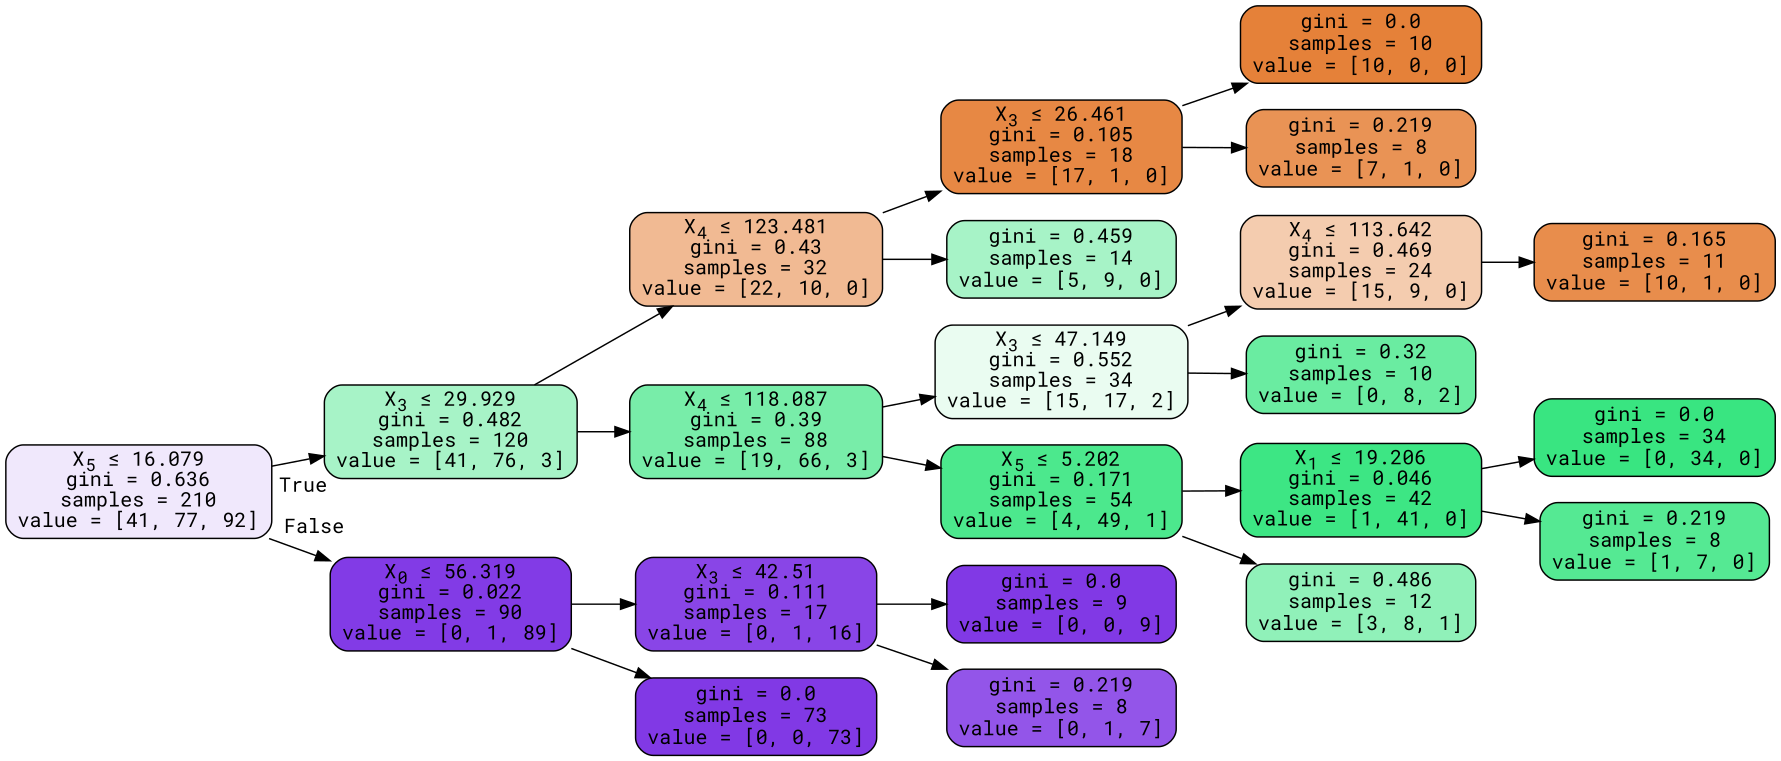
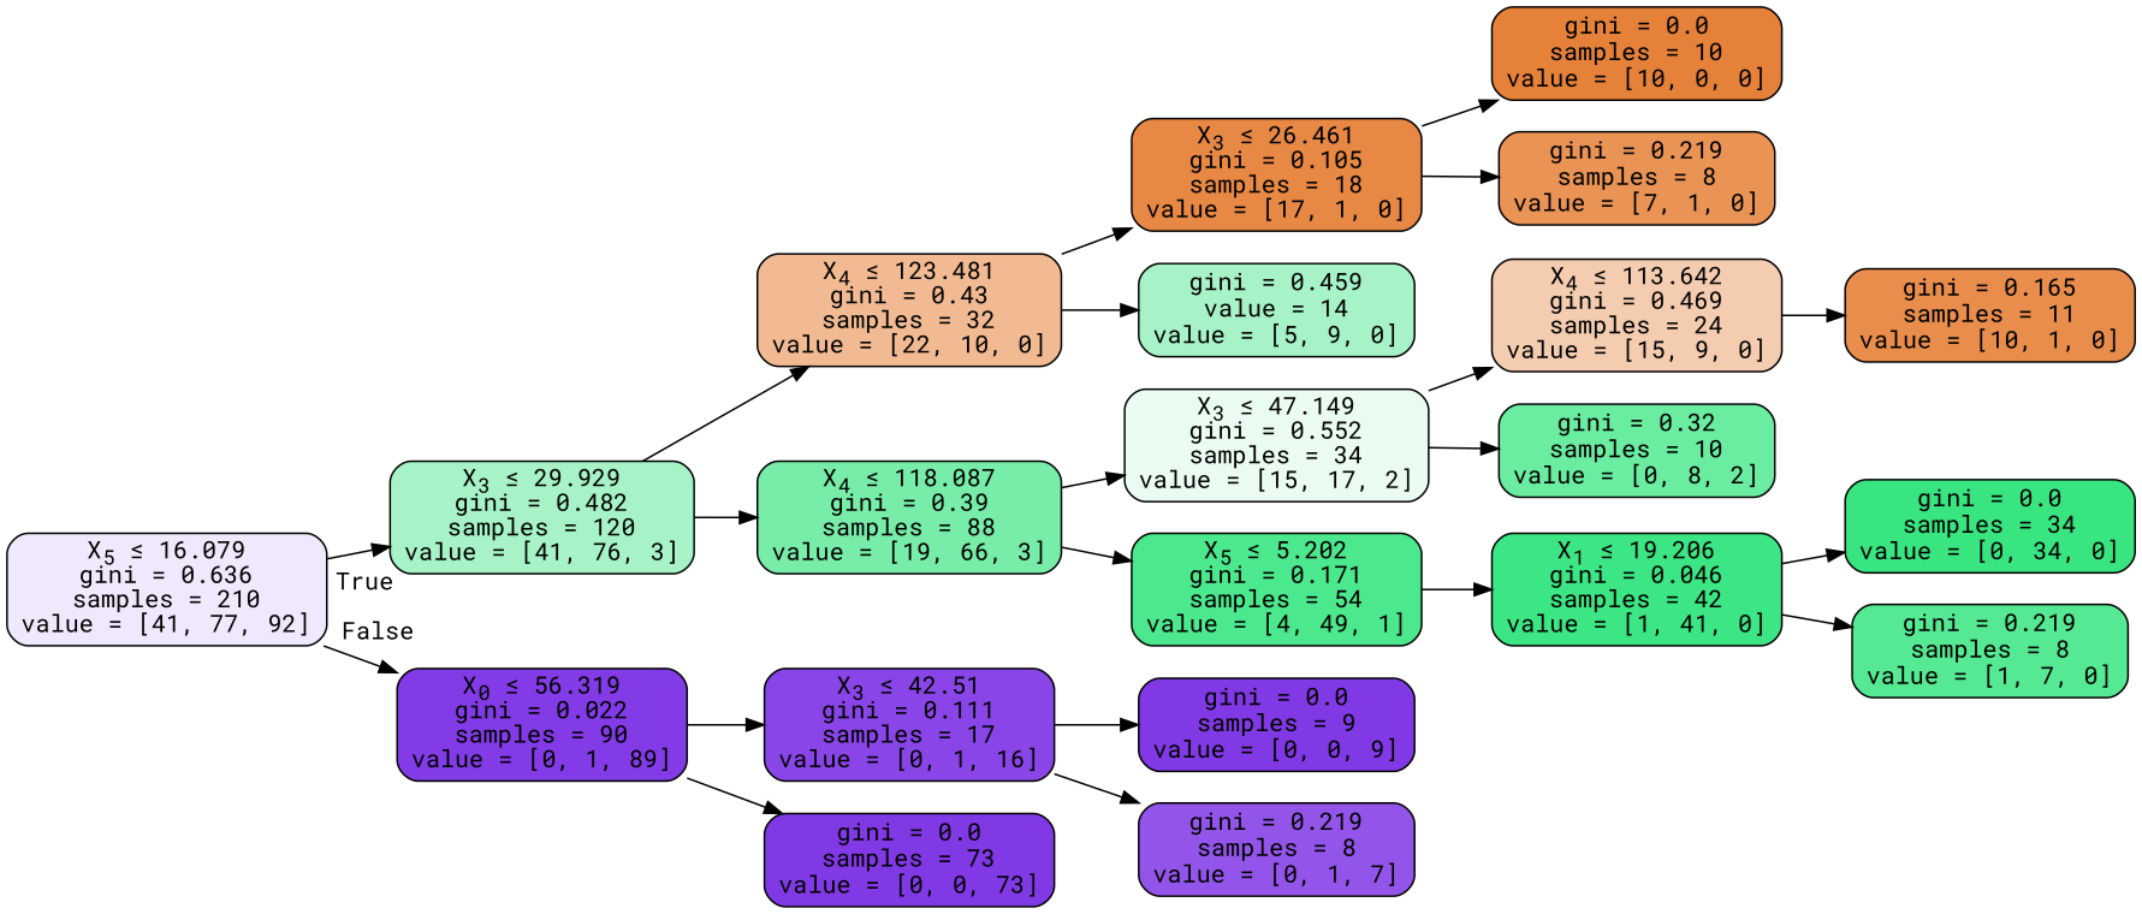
  digraph {
    fontname="Roboto Mono"
    rankdir=LR
    node [color=black fillcolor="#39e58171" fontname="Roboto Mono" shape=box style="filled, rounded"]
    edge [fontname="Roboto Mono"]
    n1 [fillcolor="#8139e51d" label=<X<SUB>5</SUB> &le; 16.079<br/>gini = 0.636<br/>samples = 210<br/>value = [41, 77, 92]>]
    n2 [label=<X<SUB>3</SUB> &le; 29.929<br/>gini = 0.482<br/>samples = 120<br/>value = [41, 76, 3]>]
    n3 [fillcolor="#8139e5fc" label=<X<SUB>0</SUB> &le; 56.319<br/>gini = 0.022<br/>samples = 90<br/>value = [0, 1, 89]>]
    n4 [fillcolor="#e581398b" label=<X<SUB>4</SUB> &le; 123.481<br/>gini = 0.43<br/>samples = 32<br/>value = [22, 10, 0]>]
    n5 [fillcolor="#39e581ae" label=<X<SUB>4</SUB> &le; 118.087<br/>gini = 0.39<br/>samples = 88<br/>value = [19, 66, 3]>]
    n6 [fillcolor="#8139e5ef" label=<X<SUB>3</SUB> &le; 42.51<br/>gini = 0.111<br/>samples = 17<br/>value = [0, 1, 16]>]
    n7 [fillcolor="#8139e5ff" label=<gini = 0.0<br/>samples = 73<br/>value = [0, 0, 73]>]
    n8 [fillcolor="#e58139f0" label=<X<SUB>3</SUB> &le; 26.461<br/>gini = 0.105<br/>samples = 18<br/>value = [17, 1, 0]>]
-   n9 [label=<gini = 0.459<br/>samples = 14<br/>value = [5, 9, 0]>]
+   n9 [label=<gini = 0.459<br/>value = 14<br/>value = [5, 9, 0]>]
    n10 [fillcolor="#39e5811b" label=<X<SUB>3</SUB> &le; 47.149<br/>gini = 0.552<br/>samples = 34<br/>value = [15, 17, 2]>]
    n11 [fillcolor="#39e581e6" label=<X<SUB>5</SUB> &le; 5.202<br/>gini = 0.171<br/>samples = 54<br/>value = [4, 49, 1]>]
    n12 [fillcolor="#e58139ff" label=<gini = 0.0<br/>samples = 10<br/>value = [10, 0, 0]>]
    n13 [fillcolor="#e58139db" label=<gini = 0.219<br/>samples = 8<br/>value = [7, 1, 0]>]
    n14 [fillcolor="#e5813966" label=<X<SUB>4</SUB> &le; 113.642<br/>gini = 0.469<br/>samples = 24<br/>value = [15, 9, 0]>]
    n15 [fillcolor="#39e581bf" label=<gini = 0.32<br/>samples = 10<br/>value = [0, 8, 2]>]
    n16 [fillcolor="#39e581f9" label=<X<SUB>1</SUB> &le; 19.206<br/>gini = 0.046<br/>samples = 42<br/>value = [1, 41, 0]>]
-   n17 [fillcolor="#39e5818e" label=<gini = 0.486<br/>samples = 12<br/>value = [3, 8, 1]>]
    n18 [fillcolor="#e58139e6" label=<gini = 0.165<br/>samples = 11<br/>value = [10, 1, 0]>]
    n19 [fillcolor="#39e581ff" label=<gini = 0.0<br/>samples = 34<br/>value = [0, 34, 0]>]
    n20 [fillcolor="#39e581db" label=<gini = 0.219<br/>samples = 8<br/>value = [1, 7, 0]>]
    n21 [fillcolor="#8139e5ff" label=<gini = 0.0<br/>samples = 9<br/>value = [0, 0, 9]>]
    n22 [fillcolor="#8139e5db" label=<gini = 0.219<br/>samples = 8<br/>value = [0, 1, 7]>]
    n1 -> n2 [headlabel=True labelangle=45 labeldistance=2.5]
    n1 -> n3 [headlabel=False labelangle=-45 labeldistance=2.5]
    n2 -> n4
    n2 -> n5
    n3 -> n6
    n3 -> n7
    n4 -> n8
    n4 -> n9
    n5 -> n10
    n5 -> n11
    n6 -> n21
    n6 -> n22
    n8 -> n12
    n8 -> n13
    n10 -> n14
    n10 -> n15
    n11 -> n16
-   n11 -> n17
    n14 -> n18
    n16 -> n19
    n16 -> n20
  }
